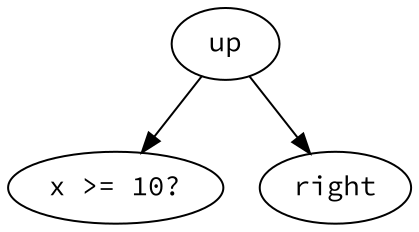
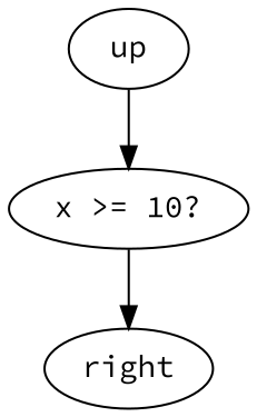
  digraph {
    fontname="Source Code Pro"
    node [fontname="Source Code Pro"]
    edge [fontname="Source Code Pro"]
    n1 [label="x >= 10?"]
    n2 [label=right]
    n3 [label=up]
-   n3 -> n2
+   n1 -> n2
    n3 -> n1
  }
